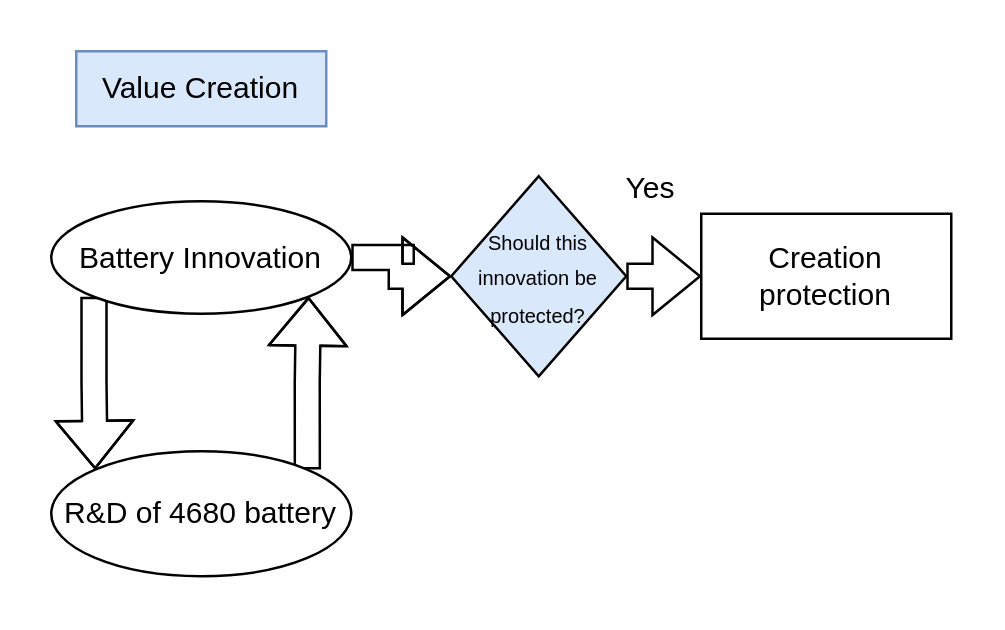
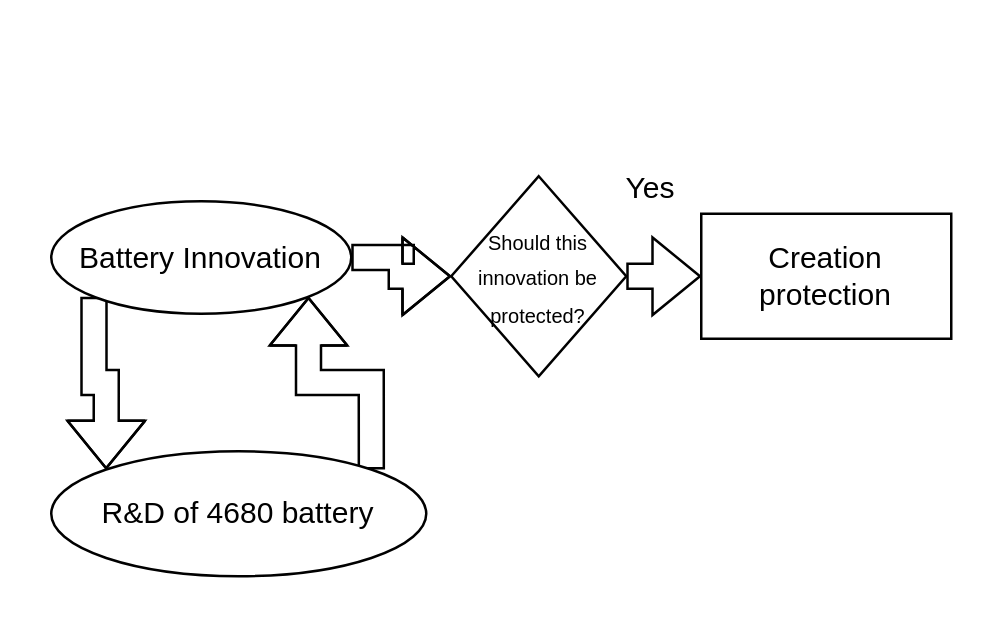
  <mxCell id="0" />
  <mxCell id="1" parent="0" />
  <mxCell id="2" style="edgeStyle=orthogonalEdgeStyle;rounded=0;orthogonalLoop=1;jettySize=auto;html=1;exitX=1;exitY=0.5;exitDx=0;exitDy=0;entryX=0;entryY=0.5;entryDx=0;entryDy=0;shape=flexArrow;" edge="1" parent="1" source="4" target="9"><mxGeometry relative="1" as="geometry" /></mxCell>
  <mxCell id="3" style="edgeStyle=orthogonalEdgeStyle;rounded=0;orthogonalLoop=1;jettySize=auto;html=1;exitX=0;exitY=1;exitDx=0;exitDy=0;entryX=0;entryY=0;entryDx=0;entryDy=0;shape=flexArrow;" edge="1" parent="1" source="4" target="7"><mxGeometry relative="1" as="geometry" /></mxCell>
  <mxCell id="4" value="Battery Innovation" style="ellipse;whiteSpace=wrap;html=1;" vertex="1" parent="1"><mxGeometry x="20" y="80" width="120" height="45" as="geometry" /></mxCell>
- <mxCell id="5" value="Value Creation" style="text;html=1;align=center;verticalAlign=middle;whiteSpace=wrap;rounded=0;fillColor=#dae8fc;strokeColor=#6c8ebf;" vertex="1" parent="1"><mxGeometry x="30" y="20" width="100" height="30" as="geometry" /></mxCell>
  <mxCell id="6" style="edgeStyle=orthogonalEdgeStyle;rounded=0;orthogonalLoop=1;jettySize=auto;html=1;exitX=1;exitY=0;exitDx=0;exitDy=0;entryX=1;entryY=1;entryDx=0;entryDy=0;shape=flexArrow;" edge="1" parent="1" source="7" target="4"><mxGeometry relative="1" as="geometry" /></mxCell>
- <mxCell id="7" value="R&amp;amp;D of 4680 battery" style="ellipse;whiteSpace=wrap;html=1;" vertex="1" parent="1"><mxGeometry x="20" y="180" width="120" height="50" as="geometry" /></mxCell>
+ <mxCell id="7" value="R&amp;amp;D of 4680 battery" style="ellipse;whiteSpace=wrap;html=1;" vertex="1" parent="1"><mxGeometry x="20" y="180" width="150" height="50" as="geometry" /></mxCell>
  <mxCell id="8" style="edgeStyle=orthogonalEdgeStyle;rounded=0;orthogonalLoop=1;jettySize=auto;html=1;exitX=1;exitY=0.5;exitDx=0;exitDy=0;entryX=0;entryY=0.5;entryDx=0;entryDy=0;shape=flexArrow;" edge="1" parent="1" source="9" target="10"><mxGeometry relative="1" as="geometry" /></mxCell>
- <mxCell id="9" value="&lt;font style=&quot;font-size: 8px;&quot;&gt;Should this innovation be protected?&lt;/font&gt;" style="rhombus;whiteSpace=wrap;html=1;fillColor=#dae8fc;" vertex="1" parent="1"><mxGeometry x="180" y="70" width="70" height="80" as="geometry" /></mxCell>
+ <mxCell id="9" value="&lt;font style=&quot;font-size: 8px;&quot;&gt;Should this innovation be protected?&lt;/font&gt;" style="rhombus;whiteSpace=wrap;html=1;" vertex="1" parent="1"><mxGeometry x="180" y="70" width="70" height="80" as="geometry" /></mxCell>
  <mxCell id="10" value="Creation protection" style="rounded=0;whiteSpace=wrap;html=1;" vertex="1" parent="1"><mxGeometry x="280" y="85" width="100" height="50" as="geometry" /></mxCell>
  <mxCell id="11" value="Yes" style="text;html=1;align=center;verticalAlign=middle;whiteSpace=wrap;rounded=0;" vertex="1" parent="1"><mxGeometry x="240" y="65" width="40" height="20" as="geometry" /></mxCell>
